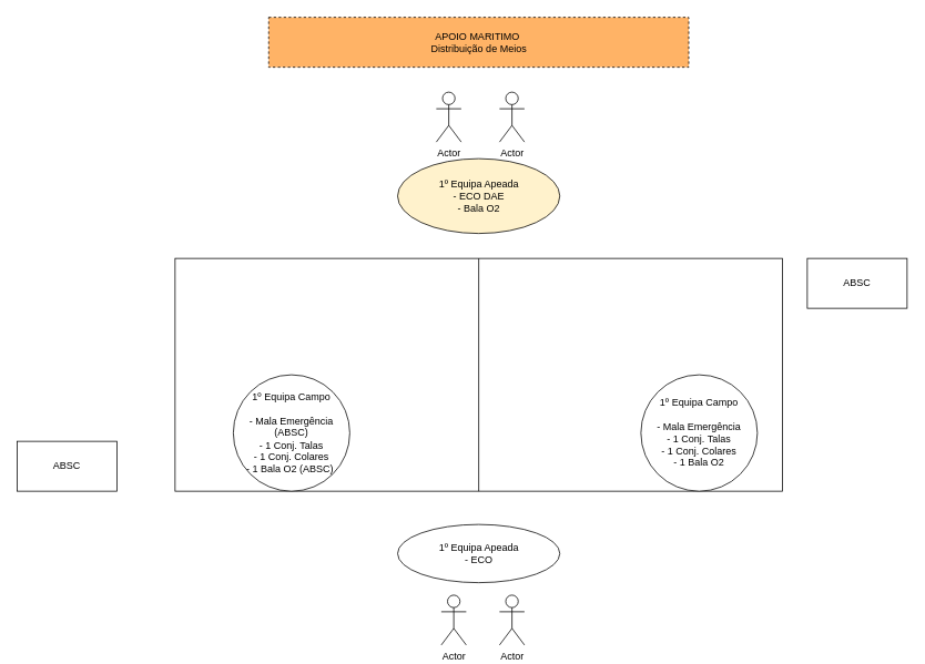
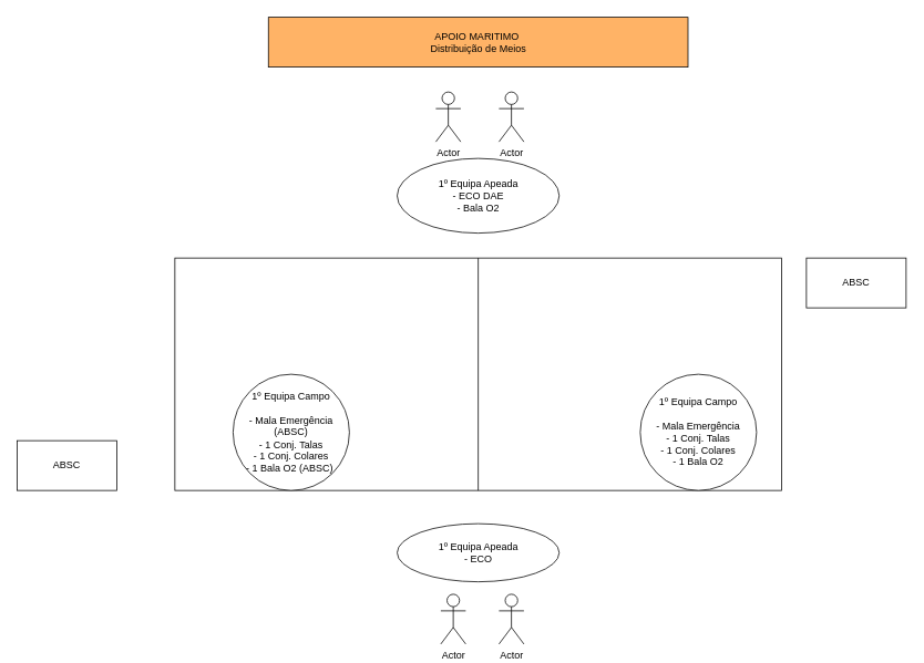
  <mxCell id="0" />
  <mxCell id="1" parent="0" />
  <mxCell id="2" value="" style="rounded=0;whiteSpace=wrap;html=1;" parent="1" vertex="1"><mxGeometry x="210" y="310" width="730" height="280" as="geometry" /></mxCell>
- <mxCell id="3" value="1º Equipa Apeada&lt;div&gt;- ECO DAE&lt;/div&gt;&lt;div&gt;- Bala O2&lt;/div&gt;" style="ellipse;whiteSpace=wrap;html=1;fillColor=#fff2cc;" parent="1" vertex="1"><mxGeometry x="477.5" y="190" width="195" height="90" as="geometry" /></mxCell>
+ <mxCell id="3" value="1º Equipa Apeada&lt;div&gt;- ECO DAE&lt;/div&gt;&lt;div&gt;- Bala O2&lt;/div&gt;" style="ellipse;whiteSpace=wrap;html=1;" parent="1" vertex="1"><mxGeometry x="477.5" y="190" width="195" height="90" as="geometry" /></mxCell>
  <mxCell id="4" value="1º Equipa Apeada&lt;div&gt;- ECO&lt;/div&gt;" style="ellipse;whiteSpace=wrap;html=1;" parent="1" vertex="1"><mxGeometry x="477.5" y="630" width="195" height="70" as="geometry" /></mxCell>
  <mxCell id="5" value="" style="endArrow=none;html=1;rounded=0;entryX=0.5;entryY=0;entryDx=0;entryDy=0;exitX=0.5;exitY=1;exitDx=0;exitDy=0;" parent="1" source="2" target="2" edge="1"><mxGeometry width="50" height="50" relative="1" as="geometry"><mxPoint x="500" y="540" as="sourcePoint" /><mxPoint x="550" y="490" as="targetPoint" /></mxGeometry></mxCell>
  <mxCell id="6" value="1º Equipa Campo&lt;div&gt;&lt;br&gt;&lt;/div&gt;&lt;div&gt;- Mala Emergência&lt;/div&gt;&lt;div&gt;- 1 Conj. Talas&lt;/div&gt;&lt;div&gt;- 1 Conj. Colares&lt;/div&gt;&lt;div&gt;- 1 Bala O2&lt;/div&gt;" style="ellipse;whiteSpace=wrap;html=1;aspect=fixed;" parent="1" vertex="1"><mxGeometry x="770" y="450" width="140" height="140" as="geometry" /></mxCell>
  <mxCell id="7" value="Actor" style="shape=umlActor;verticalLabelPosition=bottom;verticalAlign=top;html=1;outlineConnect=0;" vertex="1" parent="1"><mxGeometry x="524" y="110" width="30" height="60" as="geometry" /></mxCell>
  <mxCell id="8" value="Actor" style="shape=umlActor;verticalLabelPosition=bottom;verticalAlign=top;html=1;outlineConnect=0;" vertex="1" parent="1"><mxGeometry x="600" y="110" width="30" height="60" as="geometry" /></mxCell>
  <mxCell id="9" value="Actor" style="shape=umlActor;verticalLabelPosition=bottom;verticalAlign=top;html=1;outlineConnect=0;" vertex="1" parent="1"><mxGeometry x="530" y="715" width="30" height="60" as="geometry" /></mxCell>
  <mxCell id="10" value="Actor" style="shape=umlActor;verticalLabelPosition=bottom;verticalAlign=top;html=1;outlineConnect=0;" vertex="1" parent="1"><mxGeometry x="600" y="715" width="30" height="60" as="geometry" /></mxCell>
  <mxCell id="11" value="ABSC" style="rounded=0;whiteSpace=wrap;html=1;" vertex="1" parent="1"><mxGeometry x="20" y="530" width="120" height="60" as="geometry" /></mxCell>
  <mxCell id="12" value="ABSC" style="rounded=0;whiteSpace=wrap;html=1;" vertex="1" parent="1"><mxGeometry x="970" y="310" width="120" height="60" as="geometry" /></mxCell>
  <mxCell id="13" value="1º Equipa Campo&lt;div&gt;&lt;br&gt;&lt;/div&gt;&lt;div&gt;- Mala Emergência (ABSC)&lt;/div&gt;&lt;div&gt;- 1 Conj. Talas&lt;/div&gt;&lt;div&gt;- 1 Conj. Colares&lt;/div&gt;&lt;div&gt;- 1 Bala O2 (ABSC)&amp;nbsp;&lt;/div&gt;" style="ellipse;whiteSpace=wrap;html=1;aspect=fixed;" vertex="1" parent="1"><mxGeometry x="280" y="450" width="140" height="140" as="geometry" /></mxCell>
- <mxCell id="14" value="APOIO MARITIMO&amp;nbsp;&lt;div&gt;Distribuição de Meios&lt;/div&gt;" style="rounded=0;whiteSpace=wrap;html=1;fillColor=light-dark(#FFB366,var(--ge-dark-color, #121212));dashed=1;" vertex="1" parent="1"><mxGeometry x="322.5" y="20" width="505" height="60" as="geometry" /></mxCell>
+ <mxCell id="14" value="APOIO MARITIMO&amp;nbsp;&lt;div&gt;Distribuição de Meios&lt;/div&gt;" style="rounded=0;whiteSpace=wrap;html=1;fillColor=light-dark(#FFB366,var(--ge-dark-color, #121212));" vertex="1" parent="1"><mxGeometry x="322.5" y="20" width="505" height="60" as="geometry" /></mxCell>
